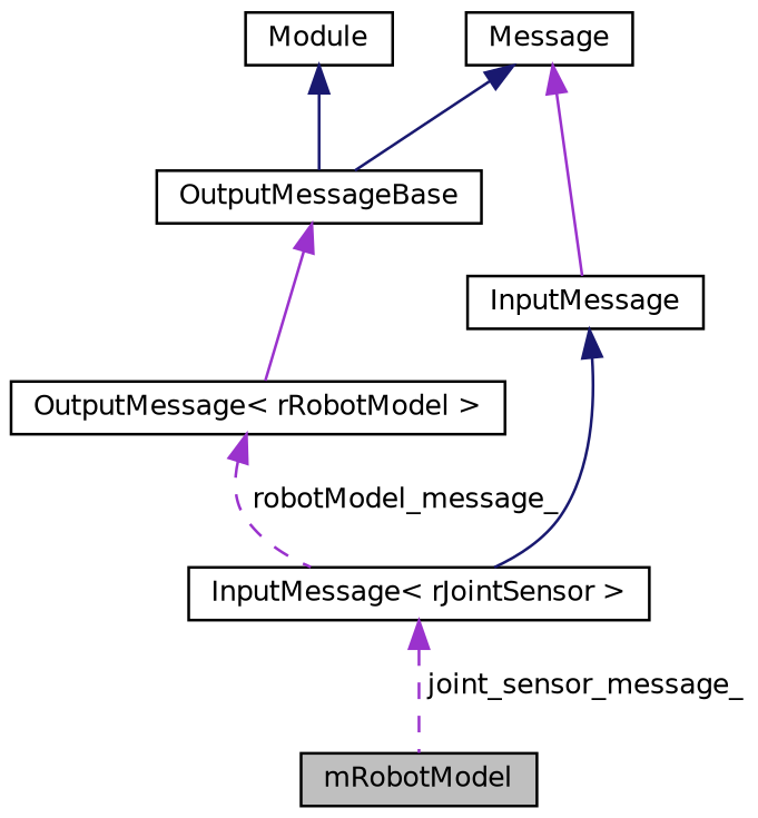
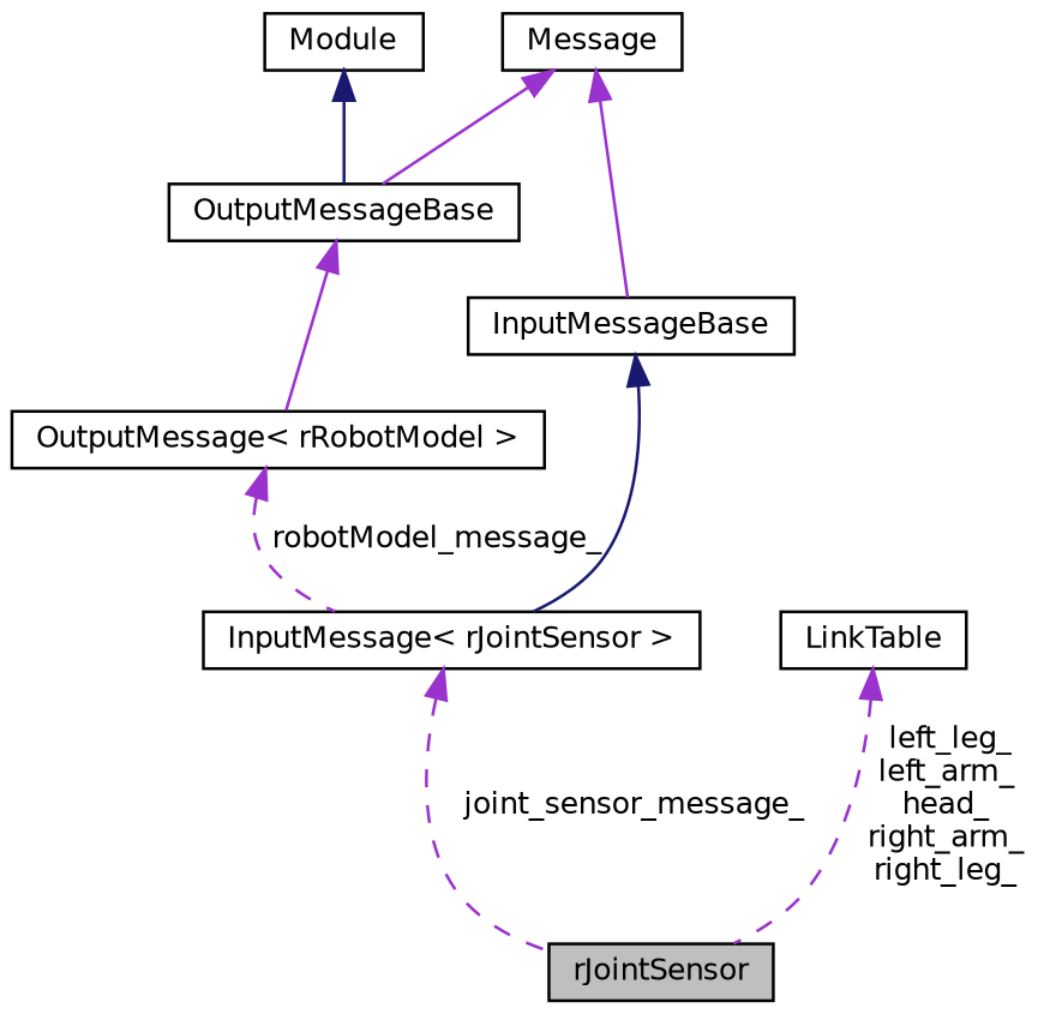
  digraph {
    node [color=black fillcolor=white fontname=Helvetica fontsize=10 shape=record style=filled]
    edge [color=darkorchid3 dir=back fontname=Helvetica fontsize=10 labelfontname=Helvetica labelfontsize=10 style=solid]
-   n1 [fillcolor=grey75 fontcolor=black height=0.2 label=mRobotModel width=0.4]
+   n1 [fillcolor=grey75 fontcolor=black height=0.2 label=rJointSensor width=0.4]
    n2 [height=0.2 label=Module width=0.4]
    n3 [height=0.2 label=OutputMessageBase width=0.4]
    n4 [height=0.2 label="OutputMessage\< rRobotModel \>" width=0.4]
    n5 [height=0.2 label="InputMessage\< rJointSensor \>" width=0.4]
    n6 [height=0.2 label=Message width=0.4]
-   n7 [height=0.2 label=InputMessage width=0.4]
+   n7 [height=0.2 label=InputMessageBase width=0.4]
+   n8 [height=0.2 label=LinkTable width=0.4]
    n2 -> n3 [color=midnightblue]
    n3 -> n4
    n4 -> n5 [label=" robotModel_message_" style=dashed]
    n5 -> n1 [label=" joint_sensor_message_" style=dashed]
-   n6 -> n3 [color=midnightblue]
+   n6 -> n3
    n6 -> n7
    n7 -> n5 [color=midnightblue]
+   n8 -> n1 [label=" left_leg_\nleft_arm_\nhead_\nright_arm_\nright_leg_" style=dashed]
  }
